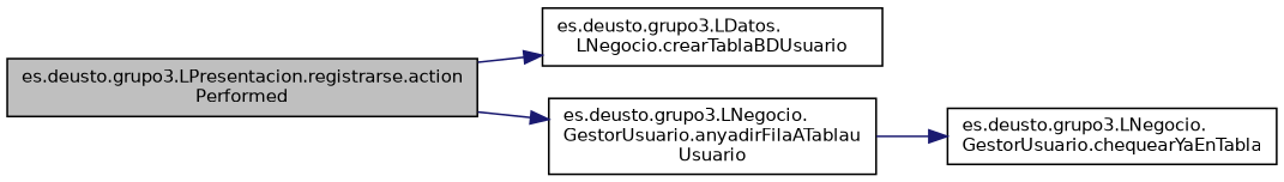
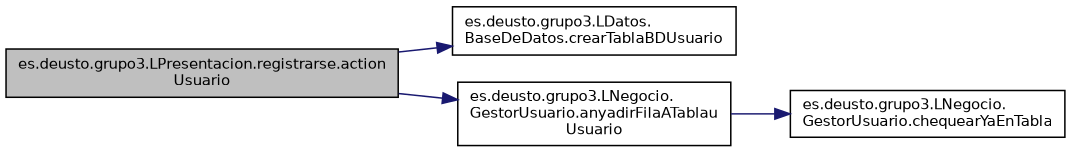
  digraph {
    rankdir=LR
    node [color=black fillcolor=white fontname=Helvetica fontsize=10 shape=record style=filled]
    edge [color=midnightblue fontname=Helvetica fontsize=10 labelfontname=Helvetica labelfontsize=10 style=solid]
-   n1 [fillcolor=grey75 fontcolor=black height=0.2 label="es.deusto.grupo3.LPresentacion.registrarse.action\lPerformed" width=0.4]
-   n2 [height=0.2 label="es.deusto.grupo3.LDatos.\lLNegocio.crearTablaBDUsuario" width=0.4]
+   n1 [fillcolor=grey75 fontcolor=black height=0.2 label="es.deusto.grupo3.LPresentacion.registrarse.action\lUsuario" width=0.4]
+   n2 [height=0.2 label="es.deusto.grupo3.LDatos.\lBaseDeDatos.crearTablaBDUsuario" width=0.4]
    n3 [height=0.2 label="es.deusto.grupo3.LNegocio.\lGestorUsuario.anyadirFilaATablau\lUsuario" width=0.4]
    n4 [height=0.2 label="es.deusto.grupo3.LNegocio.\lGestorUsuario.chequearYaEnTabla" width=0.4]
    n1 -> n2
    n1 -> n3
    n3 -> n4
  }
